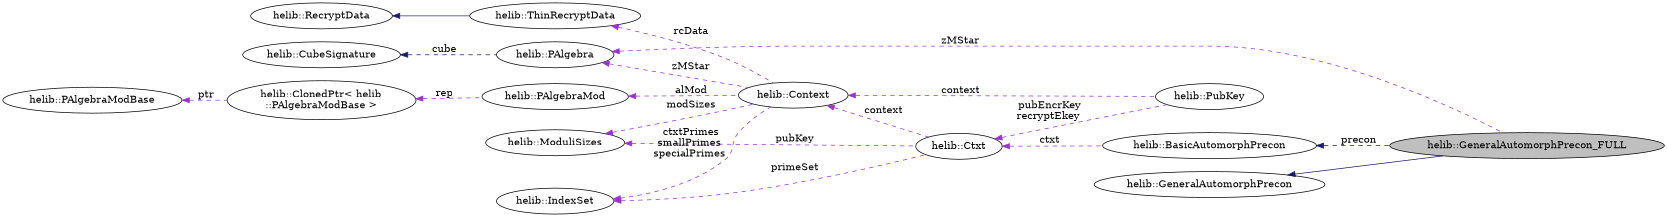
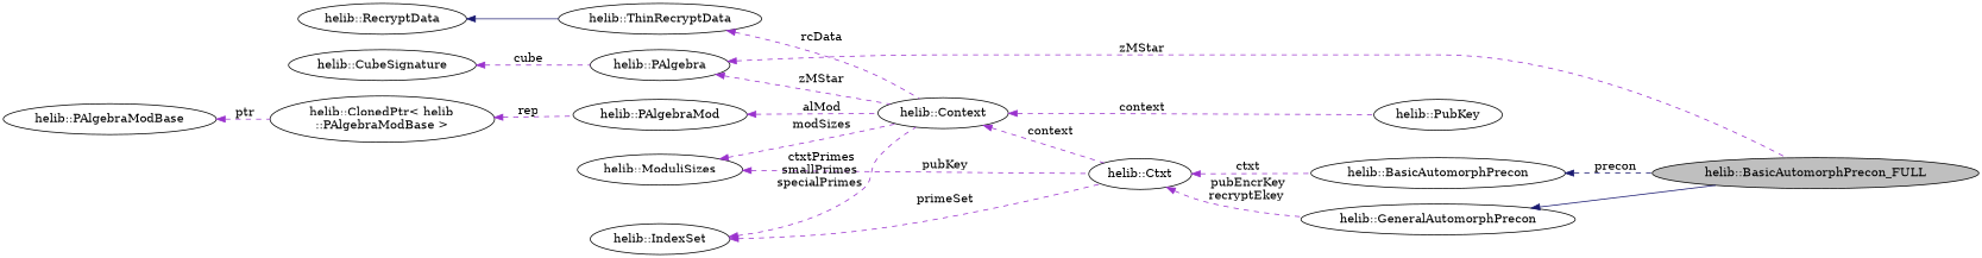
  digraph {
    rankdir=LR
    node [color=black fillcolor=white style=filled]
    edge [color=darkorchid3 dir=back style=dashed]
-   n1 [fillcolor=grey75 fontcolor=black label="helib::GeneralAutomorphPrecon_FULL"]
+   n1 [fillcolor=grey75 fontcolor=black label="helib::BasicAutomorphPrecon_FULL"]
    n2 [label="helib::GeneralAutomorphPrecon"]
    n3 [label="helib::BasicAutomorphPrecon"]
    n4 [label="helib::Ctxt"]
    n5 [label="helib::PubKey"]
    n6 [label="helib::Context"]
    n7 [label="helib::ModuliSizes"]
    n8 [label="helib::ThinRecryptData"]
    n9 [label="helib::RecryptData"]
    n10 [label="helib::IndexSet"]
    n11 [label="helib::PAlgebra"]
    n12 [label="helib::CubeSignature"]
    n13 [label="helib::PAlgebraMod"]
    n14 [label="helib::ClonedPtr\< helib\l::PAlgebraModBase \>"]
    n15 [label="helib::PAlgebraModBase"]
    n2 -> n1 [color=midnightblue style=solid]
    n3 -> n1 [color=midnightblue label=" precon"]
    n4 -> n3 [label=" ctxt"]
-   n4 -> n5 [label=" pubEncrKey\nrecryptEkey"]
+   n4 -> n2 [label=" pubEncrKey\nrecryptEkey"]
    n6 -> n4 [label=" context"]
    n6 -> n5 [label=" context"]
    n7 -> n4 [label=" pubKey"]
    n7 -> n6 [label=" modSizes"]
    n8 -> n6 [label=" rcData"]
    n9 -> n8 [color=midnightblue style=solid]
    n10 -> n4 [label=" primeSet"]
    n10 -> n6 [label=" ctxtPrimes\nsmallPrimes\nspecialPrimes"]
    n11 -> n1 [label=" zMStar"]
    n11 -> n6 [label=" zMStar"]
-   n12 -> n11 [color=midnightblue label=" cube"]
+   n12 -> n11 [label=" cube"]
    n13 -> n6 [label=" alMod"]
    n14 -> n13 [label=" rep"]
    n15 -> n14 [label=" ptr"]
  }
